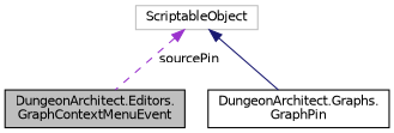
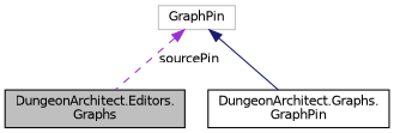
  digraph {
    node [color=black fillcolor=white fontname=Helvetica fontsize=10 shape=record style=filled]
    edge [dir=back fontname=Helvetica fontsize=10 labelfontname=Helvetica labelfontsize=10]
-   n1 [fillcolor=grey75 fontcolor=black height=0.2 label="DungeonArchitect.Editors.\lGraphContextMenuEvent" width=0.4]
+   n1 [fillcolor=grey75 fontcolor=black height=0.2 label="DungeonArchitect.Editors.\lGraphs" width=0.4]
    n2 [height=0.2 label="DungeonArchitect.Graphs.\lGraphPin" width=0.4]
-   n3 [color=grey75 height=0.2 label=ScriptableObject width=0.4]
+   n3 [color=grey75 height=0.2 label=GraphPin width=0.4]
    n3 -> n1 [color=darkorchid3 label=" sourcePin" style=dashed]
    n3 -> n2 [color=midnightblue style=solid]
  }
